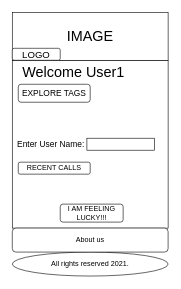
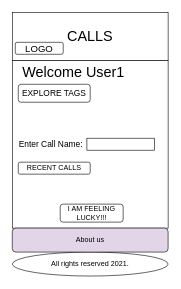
  <mxCell id="0" />
  <mxCell id="1" parent="0" />
  <mxCell id="2" value="" style="rounded=0;whiteSpace=wrap;html=1;" parent="1" vertex="1"><mxGeometry x="20" y="100" width="260" height="280" as="geometry" /></mxCell>
- <mxCell id="3" value="&lt;font style=&quot;font-size: 24px&quot;&gt;IMAGE&lt;/font&gt;" style="rounded=0;whiteSpace=wrap;html=1;" parent="1" vertex="1"><mxGeometry x="20" y="20" width="260" height="80" as="geometry" /></mxCell>
- <mxCell id="4" value="&lt;font size=&quot;3&quot;&gt;LOGO&lt;/font&gt;" style="rounded=1;whiteSpace=wrap;html=1;" parent="1" vertex="1"><mxGeometry x="20" y="80" width="80" height="20" as="geometry" /></mxCell>
+ <mxCell id="3" value="&lt;font style=&quot;font-size: 24px&quot;&gt;CALLS&lt;/font&gt;" style="rounded=0;whiteSpace=wrap;html=1;" parent="1" vertex="1"><mxGeometry x="20" y="20" width="260" height="80" as="geometry" /></mxCell>
+ <mxCell id="4" value="&lt;font size=&quot;3&quot;&gt;LOGO&lt;/font&gt;" style="rounded=1;whiteSpace=wrap;html=1;" parent="1" vertex="1"><mxGeometry x="25" y="70" width="80" height="20" as="geometry" /></mxCell>
  <mxCell id="5" value="&lt;font style=&quot;font-size: 24px&quot;&gt;Welcome User1&amp;nbsp;&lt;/font&gt;" style="text;html=1;align=center;verticalAlign=middle;resizable=0;points=[];autosize=1;" parent="1" vertex="1"><mxGeometry x="30" y="110" width="190" height="20" as="geometry" /></mxCell>
  <mxCell id="6" value="&lt;font style=&quot;font-size: 12px&quot;&gt;I AM FEELING LUCKY!!!&lt;/font&gt;" style="rounded=1;whiteSpace=wrap;html=1;" parent="1" vertex="1"><mxGeometry x="100" y="340" width="105" height="30" as="geometry" /></mxCell>
  <mxCell id="7" value="All rights reserved 2021." style="ellipse;whiteSpace=wrap;html=1;" parent="1" vertex="1"><mxGeometry x="20" y="420" width="260" height="40" as="geometry" /></mxCell>
- <mxCell id="8" value="About us" style="rounded=1;whiteSpace=wrap;html=1;" parent="1" vertex="1"><mxGeometry x="20" y="380" width="260" height="40" as="geometry" /></mxCell>
+ <mxCell id="8" value="About us" style="rounded=1;whiteSpace=wrap;html=1;fillColor=#e1d5e7;" parent="1" vertex="1"><mxGeometry x="20" y="380" width="260" height="40" as="geometry" /></mxCell>
  <mxCell id="9" value="&lt;font style=&quot;font-size: 14px&quot;&gt;EXPLORE TAGS&lt;/font&gt;" style="rounded=1;whiteSpace=wrap;html=1;" parent="1" vertex="1"><mxGeometry x="30" y="140" width="120" height="30" as="geometry" /></mxCell>
  <mxCell id="10" value="" style="rounded=0;whiteSpace=wrap;html=1;" parent="1" vertex="1"><mxGeometry x="144.5" y="230" width="112.5" height="20" as="geometry" /></mxCell>
- <mxCell id="11" value="&lt;font style=&quot;font-size: 14px&quot;&gt;Enter User Name:&lt;/font&gt;" style="text;html=1;align=center;verticalAlign=middle;resizable=0;points=[];autosize=1;" parent="1" vertex="1"><mxGeometry x="23.5" y="230" width="120" height="20" as="geometry" /></mxCell>
+ <mxCell id="11" value="&lt;font style=&quot;font-size: 14px&quot;&gt;Enter Call Name:&lt;/font&gt;" style="text;html=1;align=center;verticalAlign=middle;resizable=0;points=[];autosize=1;" parent="1" vertex="1"><mxGeometry x="23.5" y="230" width="120" height="20" as="geometry" /></mxCell>
  <mxCell id="12" value="&lt;font style=&quot;font-size: 12px&quot;&gt;RECENT CALLS&lt;/font&gt;" style="rounded=1;whiteSpace=wrap;html=1;" parent="1" vertex="1"><mxGeometry x="30" y="270" width="120" height="20" as="geometry" /></mxCell>
